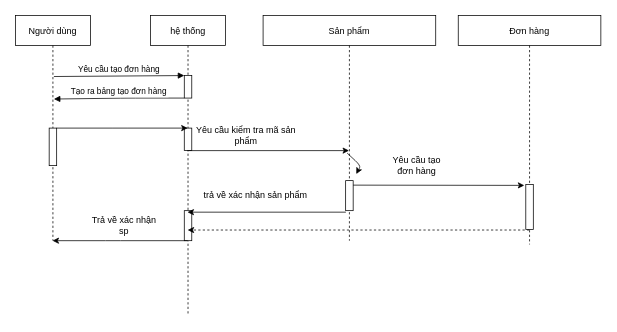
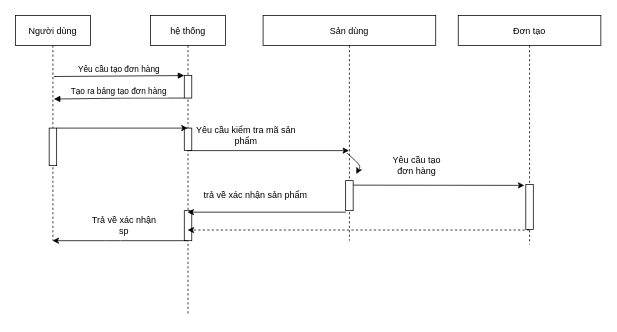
  <mxCell id="0" />
  <mxCell id="1" parent="0" />
  <mxCell id="2" value="Người dùng" style="shape=umlLifeline;perimeter=lifelinePerimeter;container=1;collapsible=0;recursiveResize=0;rounded=0;shadow=0;strokeWidth=1;" parent="1" vertex="1"><mxGeometry x="20" y="20" width="100" height="300" as="geometry" /></mxCell>
  <mxCell id="3" value="" style="points=[];perimeter=orthogonalPerimeter;rounded=0;shadow=0;strokeWidth=1;" parent="2" vertex="1"><mxGeometry x="45" y="150" width="10" height="50" as="geometry" /></mxCell>
  <mxCell id="4" value="hệ thống" style="shape=umlLifeline;perimeter=lifelinePerimeter;container=1;collapsible=0;recursiveResize=0;rounded=0;shadow=0;strokeWidth=1;" parent="1" vertex="1"><mxGeometry x="200" y="20" width="100" height="400" as="geometry" /></mxCell>
  <mxCell id="5" value="" style="points=[];perimeter=orthogonalPerimeter;rounded=0;shadow=0;strokeWidth=1;" parent="4" vertex="1"><mxGeometry x="45" y="80" width="10" height="30" as="geometry" /></mxCell>
  <mxCell id="6" value="" style="points=[];perimeter=orthogonalPerimeter;rounded=0;shadow=0;strokeWidth=1;" vertex="1" parent="4"><mxGeometry x="45" y="150" width="10" height="30" as="geometry" /></mxCell>
  <mxCell id="7" value="" style="points=[];perimeter=orthogonalPerimeter;rounded=0;shadow=0;strokeWidth=1;" vertex="1" parent="4"><mxGeometry x="45" y="260" width="10" height="40" as="geometry" /></mxCell>
  <mxCell id="8" value="Yêu cầu tạo đơn hàng" style="verticalAlign=bottom;endArrow=block;entryX=0;entryY=0;shadow=0;strokeWidth=1;exitX=0.513;exitY=0.271;exitDx=0;exitDy=0;exitPerimeter=0;" parent="1" source="2" target="5" edge="1"><mxGeometry relative="1" as="geometry"><mxPoint x="175" y="100" as="sourcePoint" /><Array as="points" /></mxGeometry></mxCell>
  <mxCell id="9" value="Tạo ra bảng tạo đơn hàng" style="verticalAlign=bottom;endArrow=block;entryX=0.513;entryY=0.371;shadow=0;strokeWidth=1;entryDx=0;entryDy=0;entryPerimeter=0;" parent="1" source="5" target="2" edge="1"><mxGeometry relative="1" as="geometry"><mxPoint x="140" y="140" as="sourcePoint" /><Array as="points"><mxPoint x="170" y="130" /></Array></mxGeometry></mxCell>
- <mxCell id="10" value="Đơn hàng" style="shape=umlLifeline;perimeter=lifelinePerimeter;container=1;collapsible=0;recursiveResize=0;rounded=0;shadow=0;strokeWidth=1;" vertex="1" parent="1"><mxGeometry x="610" y="20" width="190" height="305" as="geometry" /></mxCell>
+ <mxCell id="10" value="Đơn tạo" style="shape=umlLifeline;perimeter=lifelinePerimeter;container=1;collapsible=0;recursiveResize=0;rounded=0;shadow=0;strokeWidth=1;" vertex="1" parent="1"><mxGeometry x="610" y="20" width="190" height="305" as="geometry" /></mxCell>
  <mxCell id="11" value="" style="points=[];perimeter=orthogonalPerimeter;rounded=0;shadow=0;strokeWidth=1;" vertex="1" parent="10"><mxGeometry x="90" y="225" width="10" height="60" as="geometry" /></mxCell>
- <mxCell id="12" value="Sản phẩm" style="shape=umlLifeline;perimeter=lifelinePerimeter;container=1;collapsible=0;recursiveResize=0;rounded=0;shadow=0;strokeWidth=1;" vertex="1" parent="1"><mxGeometry x="350" y="20" width="230" height="300" as="geometry" /></mxCell>
+ <mxCell id="12" value="Sản dùng" style="shape=umlLifeline;perimeter=lifelinePerimeter;container=1;collapsible=0;recursiveResize=0;rounded=0;shadow=0;strokeWidth=1;" vertex="1" parent="1"><mxGeometry x="350" y="20" width="230" height="300" as="geometry" /></mxCell>
  <mxCell id="13" value="" style="points=[];perimeter=orthogonalPerimeter;rounded=0;shadow=0;strokeWidth=1;" vertex="1" parent="12"><mxGeometry x="110" y="220" width="10" height="40" as="geometry" /></mxCell>
  <mxCell id="14" value="" style="endArrow=classic;html=1;" edge="1" parent="1" source="3" target="4"><mxGeometry width="50" height="50" relative="1" as="geometry"><mxPoint x="70" y="220" as="sourcePoint" /><mxPoint x="120" y="170" as="targetPoint" /><Array as="points"><mxPoint x="160" y="170" /></Array></mxGeometry></mxCell>
  <mxCell id="15" value="" style="endArrow=classic;html=1;" edge="1" parent="1" target="12"><mxGeometry width="50" height="50" relative="1" as="geometry"><mxPoint x="249" y="200" as="sourcePoint" /><mxPoint x="300" y="170" as="targetPoint" /></mxGeometry></mxCell>
  <mxCell id="16" value="" style="endArrow=classic;html=1;exitX=0.487;exitY=0.611;exitDx=0;exitDy=0;exitPerimeter=0;entryX=0.54;entryY=0.704;entryDx=0;entryDy=0;entryPerimeter=0;" edge="1" parent="1" source="12" target="12"><mxGeometry width="50" height="50" relative="1" as="geometry"><mxPoint x="590" y="220" as="sourcePoint" /><mxPoint x="660" y="250" as="targetPoint" /><Array as="points"><mxPoint x="480" y="220" /></Array></mxGeometry></mxCell>
  <mxCell id="17" value="" style="endArrow=classic;html=1;exitX=0.033;exitY=1.05;exitDx=0;exitDy=0;exitPerimeter=0;entryX=0.493;entryY=0.655;entryDx=0;entryDy=0;entryPerimeter=0;" edge="1" parent="1" source="13" target="4"><mxGeometry width="50" height="50" relative="1" as="geometry"><mxPoint x="290" y="180" as="sourcePoint" /><mxPoint x="340" y="130" as="targetPoint" /></mxGeometry></mxCell>
  <mxCell id="18" value="trả về xác nhận sản phẩm" style="text;html=1;strokeColor=none;fillColor=none;align=center;verticalAlign=middle;whiteSpace=wrap;rounded=0;" vertex="1" parent="1"><mxGeometry x="260" y="250" width="160" height="20" as="geometry" /></mxCell>
  <mxCell id="19" value="Yêu cầu kiểm tra mã sản phẩm" style="text;html=1;strokeColor=none;fillColor=none;align=center;verticalAlign=middle;whiteSpace=wrap;rounded=0;" vertex="1" parent="1"><mxGeometry x="255" y="170" width="145" height="20" as="geometry" /></mxCell>
  <mxCell id="20" value="" style="endArrow=classic;html=1;entryX=-0.2;entryY=0.022;entryDx=0;entryDy=0;entryPerimeter=0;" edge="1" parent="1" target="11"><mxGeometry width="50" height="50" relative="1" as="geometry"><mxPoint x="470" y="246" as="sourcePoint" /><mxPoint x="630" y="252" as="targetPoint" /></mxGeometry></mxCell>
  <mxCell id="21" value="Yêu cầu tạo đơn hàng" style="text;html=1;strokeColor=none;fillColor=none;align=center;verticalAlign=middle;whiteSpace=wrap;rounded=0;" vertex="1" parent="1"><mxGeometry x="510" y="210" width="90" height="20" as="geometry" /></mxCell>
  <mxCell id="22" value="" style="endArrow=classic;html=1;exitX=0.498;exitY=0.937;exitDx=0;exitDy=0;exitPerimeter=0;dashed=1;" edge="1" parent="1" source="10" target="4"><mxGeometry width="50" height="50" relative="1" as="geometry"><mxPoint x="390" y="330" as="sourcePoint" /><mxPoint x="440" y="280" as="targetPoint" /></mxGeometry></mxCell>
  <mxCell id="23" value="" style="endArrow=classic;html=1;" edge="1" parent="1" source="4" target="2"><mxGeometry width="50" height="50" relative="1" as="geometry"><mxPoint x="200" y="330" as="sourcePoint" /><mxPoint x="250" y="280" as="targetPoint" /><Array as="points"><mxPoint x="150" y="320" /></Array></mxGeometry></mxCell>
  <mxCell id="24" value="Trả về xác nhận sp" style="text;html=1;strokeColor=none;fillColor=none;align=center;verticalAlign=middle;whiteSpace=wrap;rounded=0;" vertex="1" parent="1"><mxGeometry x="120" y="290" width="90" height="20" as="geometry" /></mxCell>
